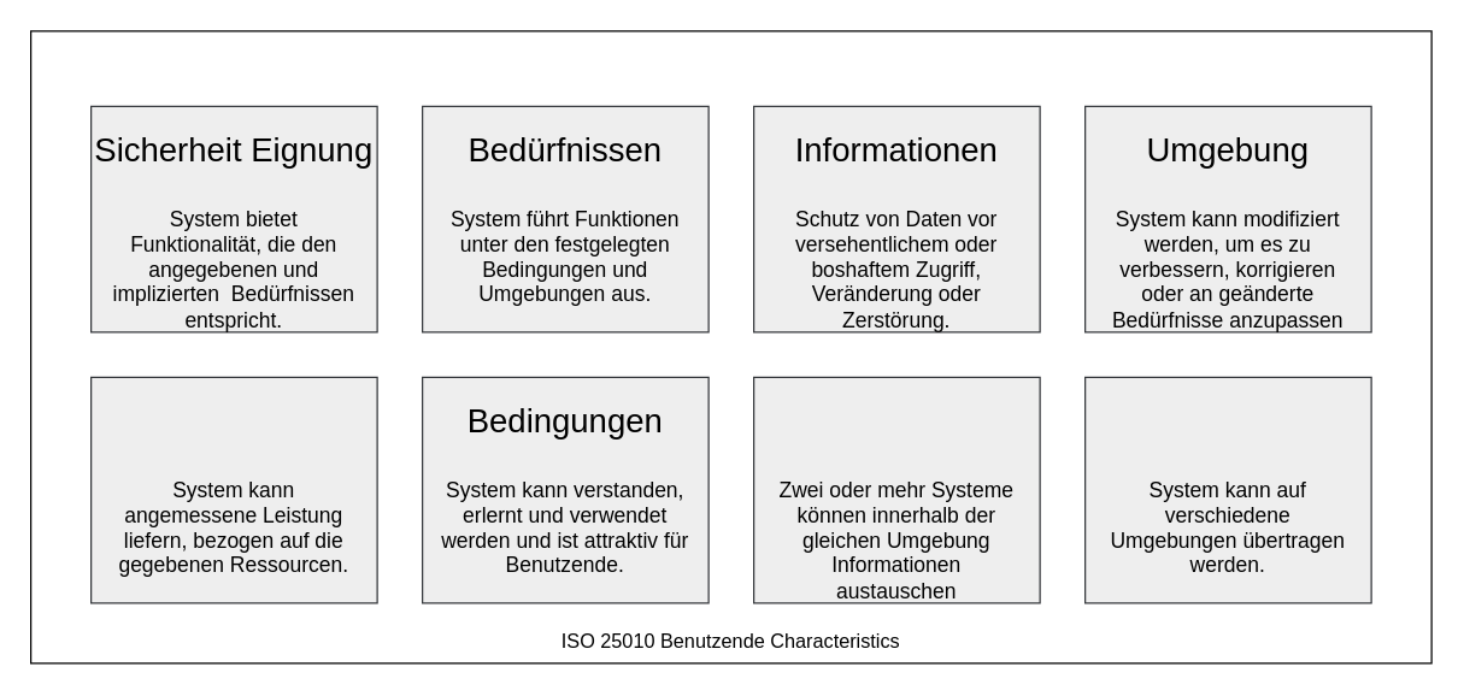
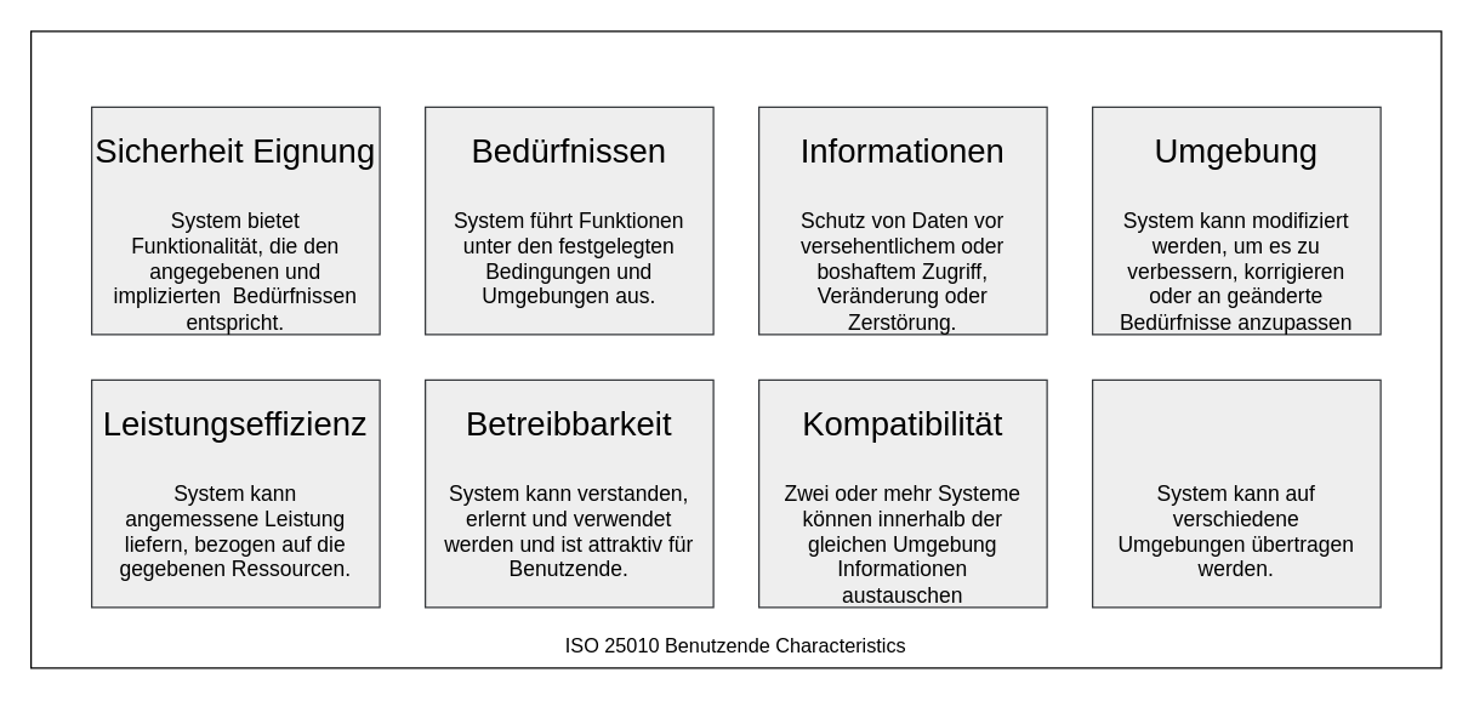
  <mxCell id="0" />
  <mxCell id="1" parent="0" />
  <mxCell id="2" value="" style="rounded=0;whiteSpace=wrap;html=1;" vertex="1" parent="1"><mxGeometry y="20" width="930" height="420" as="geometry" x="20" /></mxCell>
  <mxCell id="3" value="ISO 25010 Benutzende Characteristics" style="text;html=1;strokeColor=none;fillColor=none;align=center;verticalAlign=middle;whiteSpace=wrap;rounded=0;fontSize=13;" vertex="1" parent="1"><mxGeometry y="410" width="930" height="30" as="geometry" x="20" /></mxCell>
  <mxCell id="4" value="" style="rounded=0;whiteSpace=wrap;html=1;fontSize=14;fillColor=#eeeeee;strokeColor=#36393d;" parent="1" vertex="1"><mxGeometry x="60" y="70" width="190" height="150" as="geometry" /></mxCell>
  <mxCell id="5" value="Sicherheit Eignung" style="text;html=1;strokeColor=none;fillColor=none;align=center;verticalAlign=middle;whiteSpace=wrap;rounded=0;fontSize=22;" parent="1" vertex="1"><mxGeometry x="60" y="70" width="190" height="60" as="geometry" /></mxCell>
  <mxCell id="6" value="System bietet Funktionalität, die den angegebenen und implizierten&amp;nbsp; Bedürfnissen entspricht." style="text;html=1;strokeColor=none;fillColor=none;align=center;verticalAlign=top;whiteSpace=wrap;rounded=0;fontSize=14;" parent="1" vertex="1"><mxGeometry x="70" y="130" width="170" height="90" as="geometry" /></mxCell>
  <mxCell id="7" value="" style="rounded=0;whiteSpace=wrap;html=1;fontSize=14;fillColor=#eeeeee;strokeColor=#36393d;" parent="1" vertex="1"><mxGeometry x="280" y="70" width="190" height="150" as="geometry" /></mxCell>
  <mxCell id="8" value="Bedürfnissen" style="text;html=1;strokeColor=none;fillColor=none;align=center;verticalAlign=middle;whiteSpace=wrap;rounded=0;fontSize=22;" parent="1" vertex="1"><mxGeometry x="280" y="70" width="190" height="60" as="geometry" /></mxCell>
  <mxCell id="9" value="System führt Funktionen unter den festgelegten Bedingungen und Umgebungen aus." style="text;html=1;strokeColor=none;fillColor=none;align=center;verticalAlign=top;whiteSpace=wrap;rounded=0;fontSize=14;" parent="1" vertex="1"><mxGeometry x="290" y="130" width="170" height="90" as="geometry" /></mxCell>
  <mxCell id="10" value="" style="rounded=0;whiteSpace=wrap;html=1;fontSize=14;fillColor=#eeeeee;strokeColor=#36393d;" parent="1" vertex="1"><mxGeometry x="500" y="70" width="190" height="150" as="geometry" /></mxCell>
  <mxCell id="11" value="Informationen" style="text;html=1;strokeColor=none;fillColor=none;align=center;verticalAlign=middle;whiteSpace=wrap;rounded=0;fontSize=22;" parent="1" vertex="1"><mxGeometry x="500" y="70" width="190" height="60" as="geometry" /></mxCell>
  <mxCell id="12" value="Schutz von Daten vor versehentlichem oder boshaftem Zugriff, Veränderung oder Zerstörung." style="text;html=1;strokeColor=none;fillColor=none;align=center;verticalAlign=top;whiteSpace=wrap;rounded=0;fontSize=14;" parent="1" vertex="1"><mxGeometry x="510" y="130" width="170" height="90" as="geometry" /></mxCell>
  <mxCell id="13" value="" style="rounded=0;whiteSpace=wrap;html=1;fontSize=14;fillColor=#eeeeee;strokeColor=#36393d;" parent="1" vertex="1"><mxGeometry x="720" y="70" width="190" height="150" as="geometry" /></mxCell>
  <mxCell id="14" value="Umgebung" style="text;html=1;strokeColor=none;fillColor=none;align=center;verticalAlign=middle;whiteSpace=wrap;rounded=0;fontSize=22;" parent="1" vertex="1"><mxGeometry x="720" y="70" width="190" height="60" as="geometry" /></mxCell>
  <mxCell id="15" value="System kann modifiziert werden, um es zu verbessern, korrigieren oder an geänderte Bedürfnisse anzupassen" style="text;html=1;strokeColor=none;fillColor=none;align=center;verticalAlign=top;whiteSpace=wrap;rounded=0;fontSize=14;" parent="1" vertex="1"><mxGeometry x="730" y="130" width="170" height="90" as="geometry" /></mxCell>
  <mxCell id="16" value="" style="rounded=0;whiteSpace=wrap;html=1;fontSize=14;fillColor=#eeeeee;strokeColor=#36393d;" parent="1" vertex="1"><mxGeometry x="60" y="250" width="190" height="150" as="geometry" /></mxCell>
+ <mxCell id="17" value="Leistungseffizienz" style="text;html=1;strokeColor=none;fillColor=none;align=center;verticalAlign=middle;whiteSpace=wrap;rounded=0;fontSize=22;" parent="1" vertex="1"><mxGeometry x="60" y="250" width="190" height="60" as="geometry" /></mxCell>
  <mxCell id="18" value="System kann angemessene Leistung liefern, bezogen auf die gegebenen Ressourcen." style="text;html=1;strokeColor=none;fillColor=none;align=center;verticalAlign=top;whiteSpace=wrap;rounded=0;fontSize=14;" parent="1" vertex="1"><mxGeometry x="70" y="310" width="170" height="90" as="geometry" /></mxCell>
  <mxCell id="19" value="" style="rounded=0;whiteSpace=wrap;html=1;fontSize=14;fillColor=#eeeeee;strokeColor=#36393d;" parent="1" vertex="1"><mxGeometry x="280" y="250" width="190" height="150" as="geometry" /></mxCell>
- <mxCell id="20" value="Bedingungen" style="text;html=1;strokeColor=none;fillColor=none;align=center;verticalAlign=middle;whiteSpace=wrap;rounded=0;fontSize=22;" parent="1" vertex="1"><mxGeometry x="280" y="250" width="190" height="60" as="geometry" /></mxCell>
+ <mxCell id="20" value="Betreibbarkeit" style="text;html=1;strokeColor=none;fillColor=none;align=center;verticalAlign=middle;whiteSpace=wrap;rounded=0;fontSize=22;" parent="1" vertex="1"><mxGeometry x="280" y="250" width="190" height="60" as="geometry" /></mxCell>
  <mxCell id="21" value="System kann verstanden, erlernt und verwendet werden und ist attraktiv für Benutzende." style="text;html=1;strokeColor=none;fillColor=none;align=center;verticalAlign=top;whiteSpace=wrap;rounded=0;fontSize=14;" parent="1" vertex="1"><mxGeometry x="290" y="310" width="170" height="90" as="geometry" /></mxCell>
  <mxCell id="22" value="" style="rounded=0;whiteSpace=wrap;html=1;fontSize=14;fillColor=#eeeeee;strokeColor=#36393d;" parent="1" vertex="1"><mxGeometry x="500" y="250" width="190" height="150" as="geometry" /></mxCell>
+ <mxCell id="23" value="Kompatibilität" style="text;html=1;strokeColor=none;fillColor=none;align=center;verticalAlign=middle;whiteSpace=wrap;rounded=0;fontSize=22;" parent="1" vertex="1"><mxGeometry x="500" y="250" width="190" height="60" as="geometry" /></mxCell>
  <mxCell id="24" value="Zwei oder mehr Systeme können innerhalb der gleichen Umgebung Informationen austauschen" style="text;html=1;strokeColor=none;fillColor=none;align=center;verticalAlign=top;whiteSpace=wrap;rounded=0;fontSize=14;" parent="1" vertex="1"><mxGeometry x="510" y="310" width="170" height="90" as="geometry" /></mxCell>
  <mxCell id="25" value="" style="rounded=0;whiteSpace=wrap;html=1;fontSize=14;fillColor=#eeeeee;strokeColor=#36393d;" parent="1" vertex="1"><mxGeometry x="720" y="250" width="190" height="150" as="geometry" /></mxCell>
  <mxCell id="26" value="System kann auf verschiedene Umgebungen übertragen werden." style="text;html=1;strokeColor=none;fillColor=none;align=center;verticalAlign=top;whiteSpace=wrap;rounded=0;fontSize=14;" parent="1" vertex="1"><mxGeometry x="730" y="310" width="170" height="90" as="geometry" /></mxCell>
